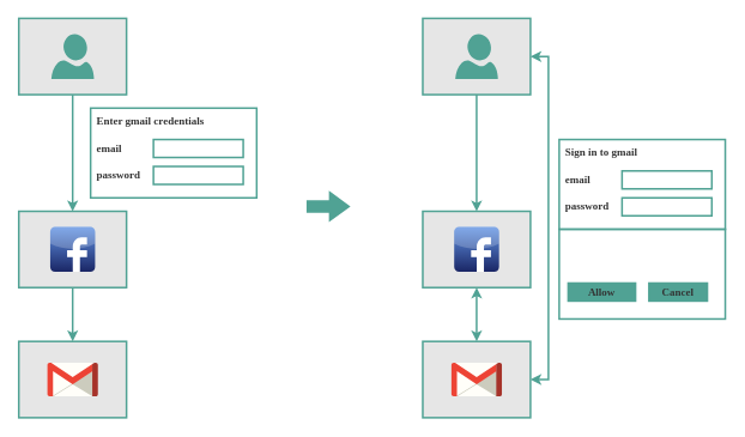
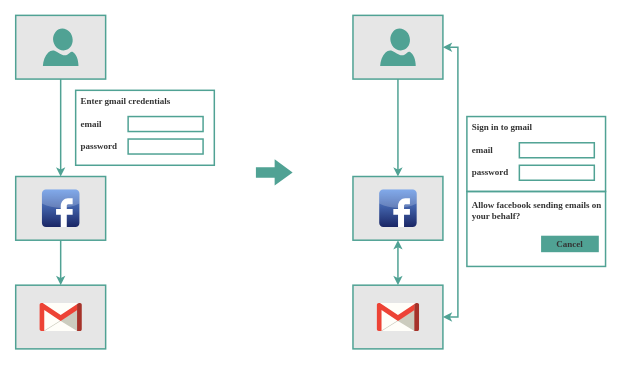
  <mxCell id="0" />
  <mxCell id="1" parent="0" />
  <mxCell id="2" value="" style="rounded=0;whiteSpace=wrap;html=1;strokeColor=#50A294;strokeWidth=2;fillColor=#E6E6E6;fontFamily=Verdana;fontSize=12;fontColor=#000000;perimeterSpacing=0;imageHeight=24;arcSize=9;" vertex="1" parent="1"><mxGeometry x="20" y="380" width="120" height="85" as="geometry" /></mxCell>
  <mxCell id="3" style="edgeStyle=orthogonalEdgeStyle;rounded=0;orthogonalLoop=1;jettySize=auto;html=1;exitX=0.5;exitY=1;exitDx=0;exitDy=0;entryX=0.5;entryY=0;entryDx=0;entryDy=0;strokeColor=#50A294;strokeWidth=2;" edge="1" parent="1" source="4" target="2"><mxGeometry relative="1" as="geometry" /></mxCell>
  <mxCell id="4" value="" style="rounded=0;whiteSpace=wrap;html=1;strokeColor=#50A294;strokeWidth=2;fillColor=#E6E6E6;fontFamily=Verdana;fontSize=12;fontColor=#000000;perimeterSpacing=0;imageHeight=24;arcSize=9;" vertex="1" parent="1"><mxGeometry x="20" y="235" width="120" height="85" as="geometry" /></mxCell>
  <mxCell id="5" value="" style="rounded=0;whiteSpace=wrap;html=1;fontColor=#333333;fillColor=none;strokeColor=#50A294;strokeWidth=2;" parent="1" vertex="1"><mxGeometry x="100" y="120" width="185" height="100" as="geometry" /></mxCell>
  <mxCell id="6" value="" style="dashed=0;outlineConnect=0;html=1;align=center;labelPosition=center;verticalLabelPosition=bottom;verticalAlign=top;shape=mxgraph.webicons.facebook;fillColor=#6294E4;gradientColor=#1A2665;fontColor=#333333;" parent="1" vertex="1"><mxGeometry x="55" y="252.5" width="50" height="50" as="geometry" /></mxCell>
  <mxCell id="7" value="" style="dashed=0;outlineConnect=0;html=1;align=center;labelPosition=center;verticalLabelPosition=bottom;verticalAlign=top;shape=mxgraph.weblogos.gmail;fontColor=#333333;" parent="1" vertex="1"><mxGeometry x="51.88" y="403.75" width="56.25" height="37.5" as="geometry" /></mxCell>
  <mxCell id="8" value="" style="rounded=0;whiteSpace=wrap;html=1;fontColor=#333333;fillColor=none;strokeColor=#50A294;strokeWidth=2;" parent="1" vertex="1"><mxGeometry x="170" y="155" width="100" height="20" as="geometry" /></mxCell>
  <mxCell id="9" value="" style="rounded=0;whiteSpace=wrap;html=1;fontColor=#333333;fillColor=none;strokeColor=#50A294;strokeWidth=2;" parent="1" vertex="1"><mxGeometry x="170" y="185" width="100" height="20" as="geometry" /></mxCell>
  <mxCell id="10" value="email" style="text;html=1;strokeColor=none;fillColor=none;align=left;verticalAlign=middle;whiteSpace=wrap;rounded=0;fontColor=#333333;fontFamily=Tahoma;fontStyle=1" parent="1" vertex="1"><mxGeometry x="105" y="150" width="60" height="30" as="geometry" /></mxCell>
  <mxCell id="11" value="password" style="text;html=1;strokeColor=none;fillColor=none;align=left;verticalAlign=middle;whiteSpace=wrap;rounded=0;fontColor=#333333;fontFamily=Tahoma;fontStyle=1" parent="1" vertex="1"><mxGeometry x="105" y="180" width="60" height="30" as="geometry" /></mxCell>
  <mxCell id="12" value="Enter gmail credentials" style="text;html=1;strokeColor=none;fillColor=none;align=left;verticalAlign=middle;whiteSpace=wrap;rounded=0;fontColor=#333333;fontFamily=Tahoma;fontStyle=1" parent="1" vertex="1"><mxGeometry x="105" y="120" width="175" height="30" as="geometry" /></mxCell>
  <mxCell id="13" style="edgeStyle=orthogonalEdgeStyle;rounded=0;orthogonalLoop=1;jettySize=auto;html=1;exitX=0.5;exitY=1;exitDx=0;exitDy=0;strokeColor=#50A294;strokeWidth=2;" edge="1" parent="1" source="14" target="4"><mxGeometry relative="1" as="geometry" /></mxCell>
  <mxCell id="14" value="" style="rounded=0;whiteSpace=wrap;html=1;strokeColor=#50A294;strokeWidth=2;fillColor=#E6E6E6;fontFamily=Verdana;fontSize=12;fontColor=#000000;perimeterSpacing=0;imageHeight=24;arcSize=9;" vertex="1" parent="1"><mxGeometry x="20" y="20" width="120" height="85" as="geometry" /></mxCell>
  <mxCell id="15" value="" style="verticalLabelPosition=bottom;verticalAlign=top;strokeColor=none;fillColor=#50A294;shape=mxgraph.azure.user;dashed=1;fontSize=12;fontColor=#004C99;labelBackgroundColor=none;" vertex="1" parent="1"><mxGeometry x="56.25" y="37.5" width="47.5" height="50" as="geometry" /></mxCell>
  <mxCell id="16" style="edgeStyle=orthogonalEdgeStyle;rounded=0;orthogonalLoop=1;jettySize=auto;html=1;exitX=1;exitY=0.5;exitDx=0;exitDy=0;entryX=1;entryY=0.5;entryDx=0;entryDy=0;startArrow=classic;startFill=1;strokeColor=#50A294;strokeWidth=2;" edge="1" parent="1" source="17" target="29"><mxGeometry relative="1" as="geometry" /></mxCell>
  <mxCell id="17" value="" style="rounded=0;whiteSpace=wrap;html=1;strokeColor=#50A294;strokeWidth=2;fillColor=#E6E6E6;fontFamily=Verdana;fontSize=12;fontColor=#000000;perimeterSpacing=0;imageHeight=24;arcSize=9;" vertex="1" parent="1"><mxGeometry x="470" y="380" width="120" height="85" as="geometry" /></mxCell>
  <mxCell id="18" style="edgeStyle=orthogonalEdgeStyle;rounded=0;orthogonalLoop=1;jettySize=auto;html=1;exitX=0.5;exitY=1;exitDx=0;exitDy=0;entryX=0.5;entryY=0;entryDx=0;entryDy=0;startArrow=classic;startFill=1;strokeColor=#50A294;strokeWidth=2;" edge="1" parent="1" source="19" target="17"><mxGeometry relative="1" as="geometry" /></mxCell>
  <mxCell id="19" value="" style="rounded=0;whiteSpace=wrap;html=1;strokeColor=#50A294;strokeWidth=2;fillColor=#E6E6E6;fontFamily=Verdana;fontSize=12;fontColor=#000000;perimeterSpacing=0;imageHeight=24;arcSize=9;" vertex="1" parent="1"><mxGeometry x="470" y="235" width="120" height="85" as="geometry" /></mxCell>
  <mxCell id="20" value="" style="rounded=0;whiteSpace=wrap;html=1;fontColor=#333333;fillColor=none;strokeColor=#50A294;strokeWidth=2;" vertex="1" parent="1"><mxGeometry x="622" y="155" width="185" height="100" as="geometry" /></mxCell>
  <mxCell id="21" value="" style="dashed=0;outlineConnect=0;html=1;align=center;labelPosition=center;verticalLabelPosition=bottom;verticalAlign=top;shape=mxgraph.webicons.facebook;fillColor=#6294E4;gradientColor=#1A2665;fontColor=#333333;" vertex="1" parent="1"><mxGeometry x="505" y="252.5" width="50" height="50" as="geometry" /></mxCell>
  <mxCell id="22" value="" style="dashed=0;outlineConnect=0;html=1;align=center;labelPosition=center;verticalLabelPosition=bottom;verticalAlign=top;shape=mxgraph.weblogos.gmail;fontColor=#333333;" vertex="1" parent="1"><mxGeometry x="501.88" y="403.75" width="56.25" height="37.5" as="geometry" /></mxCell>
  <mxCell id="23" value="" style="rounded=0;whiteSpace=wrap;html=1;fontColor=#333333;fillColor=none;strokeColor=#50A294;strokeWidth=2;" vertex="1" parent="1"><mxGeometry x="692" y="190" width="100" height="20" as="geometry" /></mxCell>
  <mxCell id="24" value="" style="rounded=0;whiteSpace=wrap;html=1;fontColor=#333333;fillColor=none;strokeColor=#50A294;strokeWidth=2;" vertex="1" parent="1"><mxGeometry x="692" y="220" width="100" height="20" as="geometry" /></mxCell>
  <mxCell id="25" value="email" style="text;html=1;strokeColor=none;fillColor=none;align=left;verticalAlign=middle;whiteSpace=wrap;rounded=0;fontColor=#333333;fontFamily=Tahoma;fontStyle=1" vertex="1" parent="1"><mxGeometry x="627" y="185" width="60" height="30" as="geometry" /></mxCell>
  <mxCell id="26" value="password" style="text;html=1;strokeColor=none;fillColor=none;align=left;verticalAlign=middle;whiteSpace=wrap;rounded=0;fontColor=#333333;fontFamily=Tahoma;fontStyle=1" vertex="1" parent="1"><mxGeometry x="627" y="215" width="60" height="30" as="geometry" /></mxCell>
  <mxCell id="27" value="Sign in to gmail" style="text;html=1;strokeColor=none;fillColor=none;align=left;verticalAlign=middle;whiteSpace=wrap;rounded=0;fontColor=#333333;fontFamily=Tahoma;fontStyle=1" vertex="1" parent="1"><mxGeometry x="627" y="155" width="175" height="30" as="geometry" /></mxCell>
  <mxCell id="28" style="edgeStyle=orthogonalEdgeStyle;rounded=0;orthogonalLoop=1;jettySize=auto;html=1;exitX=0.5;exitY=1;exitDx=0;exitDy=0;strokeColor=#50A294;strokeWidth=2;" edge="1" parent="1" source="29" target="19"><mxGeometry relative="1" as="geometry" /></mxCell>
  <mxCell id="29" value="" style="rounded=0;whiteSpace=wrap;html=1;strokeColor=#50A294;strokeWidth=2;fillColor=#E6E6E6;fontFamily=Verdana;fontSize=12;fontColor=#000000;perimeterSpacing=0;imageHeight=24;arcSize=9;" vertex="1" parent="1"><mxGeometry x="470" y="20" width="120" height="85" as="geometry" /></mxCell>
  <mxCell id="30" value="" style="verticalLabelPosition=bottom;verticalAlign=top;strokeColor=none;fillColor=#50A294;shape=mxgraph.azure.user;dashed=1;fontSize=12;fontColor=#004C99;labelBackgroundColor=none;" vertex="1" parent="1"><mxGeometry x="506.25" y="37.5" width="47.5" height="50" as="geometry" /></mxCell>
  <mxCell id="31" value="" style="rounded=0;whiteSpace=wrap;html=1;fontColor=#333333;fillColor=none;strokeColor=#50A294;strokeWidth=2;" vertex="1" parent="1"><mxGeometry x="622" y="255" width="185" height="100" as="geometry" /></mxCell>
- <mxCell id="33" value="&lt;font face=&quot;Tahoma&quot;&gt;&lt;b style=&quot;&quot;&gt;Allow&lt;/b&gt;&lt;/font&gt;" style="rounded=0;whiteSpace=wrap;html=1;fontColor=#333333;fillColor=#50A294;strokeColor=#50A294;strokeWidth=2;labelBackgroundColor=none;" vertex="1" parent="1"><mxGeometry x="632" y="315" width="75" height="20" as="geometry" /></mxCell>
- <mxCell id="34" value="&lt;font face=&quot;Tahoma&quot;&gt;&lt;b style=&quot;&quot;&gt;Cancel&lt;/b&gt;&lt;/font&gt;" style="rounded=0;whiteSpace=wrap;html=1;fontColor=#333333;fillColor=#50A294;strokeColor=#50A294;strokeWidth=2;labelBackgroundColor=none;" vertex="1" parent="1"><mxGeometry x="722" y="315" width="65" height="20" as="geometry" /></mxCell>
+ <mxCell id="32" value="Allow facebook sending emails on your behalf?" style="text;html=1;strokeColor=none;fillColor=none;align=left;verticalAlign=middle;whiteSpace=wrap;rounded=0;fontColor=#333333;fontFamily=Tahoma;fontStyle=1" vertex="1" parent="1"><mxGeometry x="627" y="265" width="175" height="30" as="geometry" /></mxCell>
+ <mxCell id="34" value="&lt;font face=&quot;Tahoma&quot;&gt;&lt;b style=&quot;&quot;&gt;Cancel&lt;/b&gt;&lt;/font&gt;" style="rounded=0;whiteSpace=wrap;html=1;fontColor=#333333;fillColor=#50A294;strokeColor=#50A294;strokeWidth=2;labelBackgroundColor=none;" vertex="1" parent="1"><mxGeometry x="722" y="315" width="75" height="20" as="geometry" /></mxCell>
  <mxCell id="35" value="" style="shape=flexArrow;endArrow=classic;html=1;rounded=0;width=14;endSize=7.67;fillColor=#50A294;strokeColor=none;" edge="1" parent="1"><mxGeometry width="50" height="50" relative="1" as="geometry"><mxPoint x="340" y="229.5" as="sourcePoint" /><mxPoint x="390" y="229.5" as="targetPoint" /></mxGeometry></mxCell>
